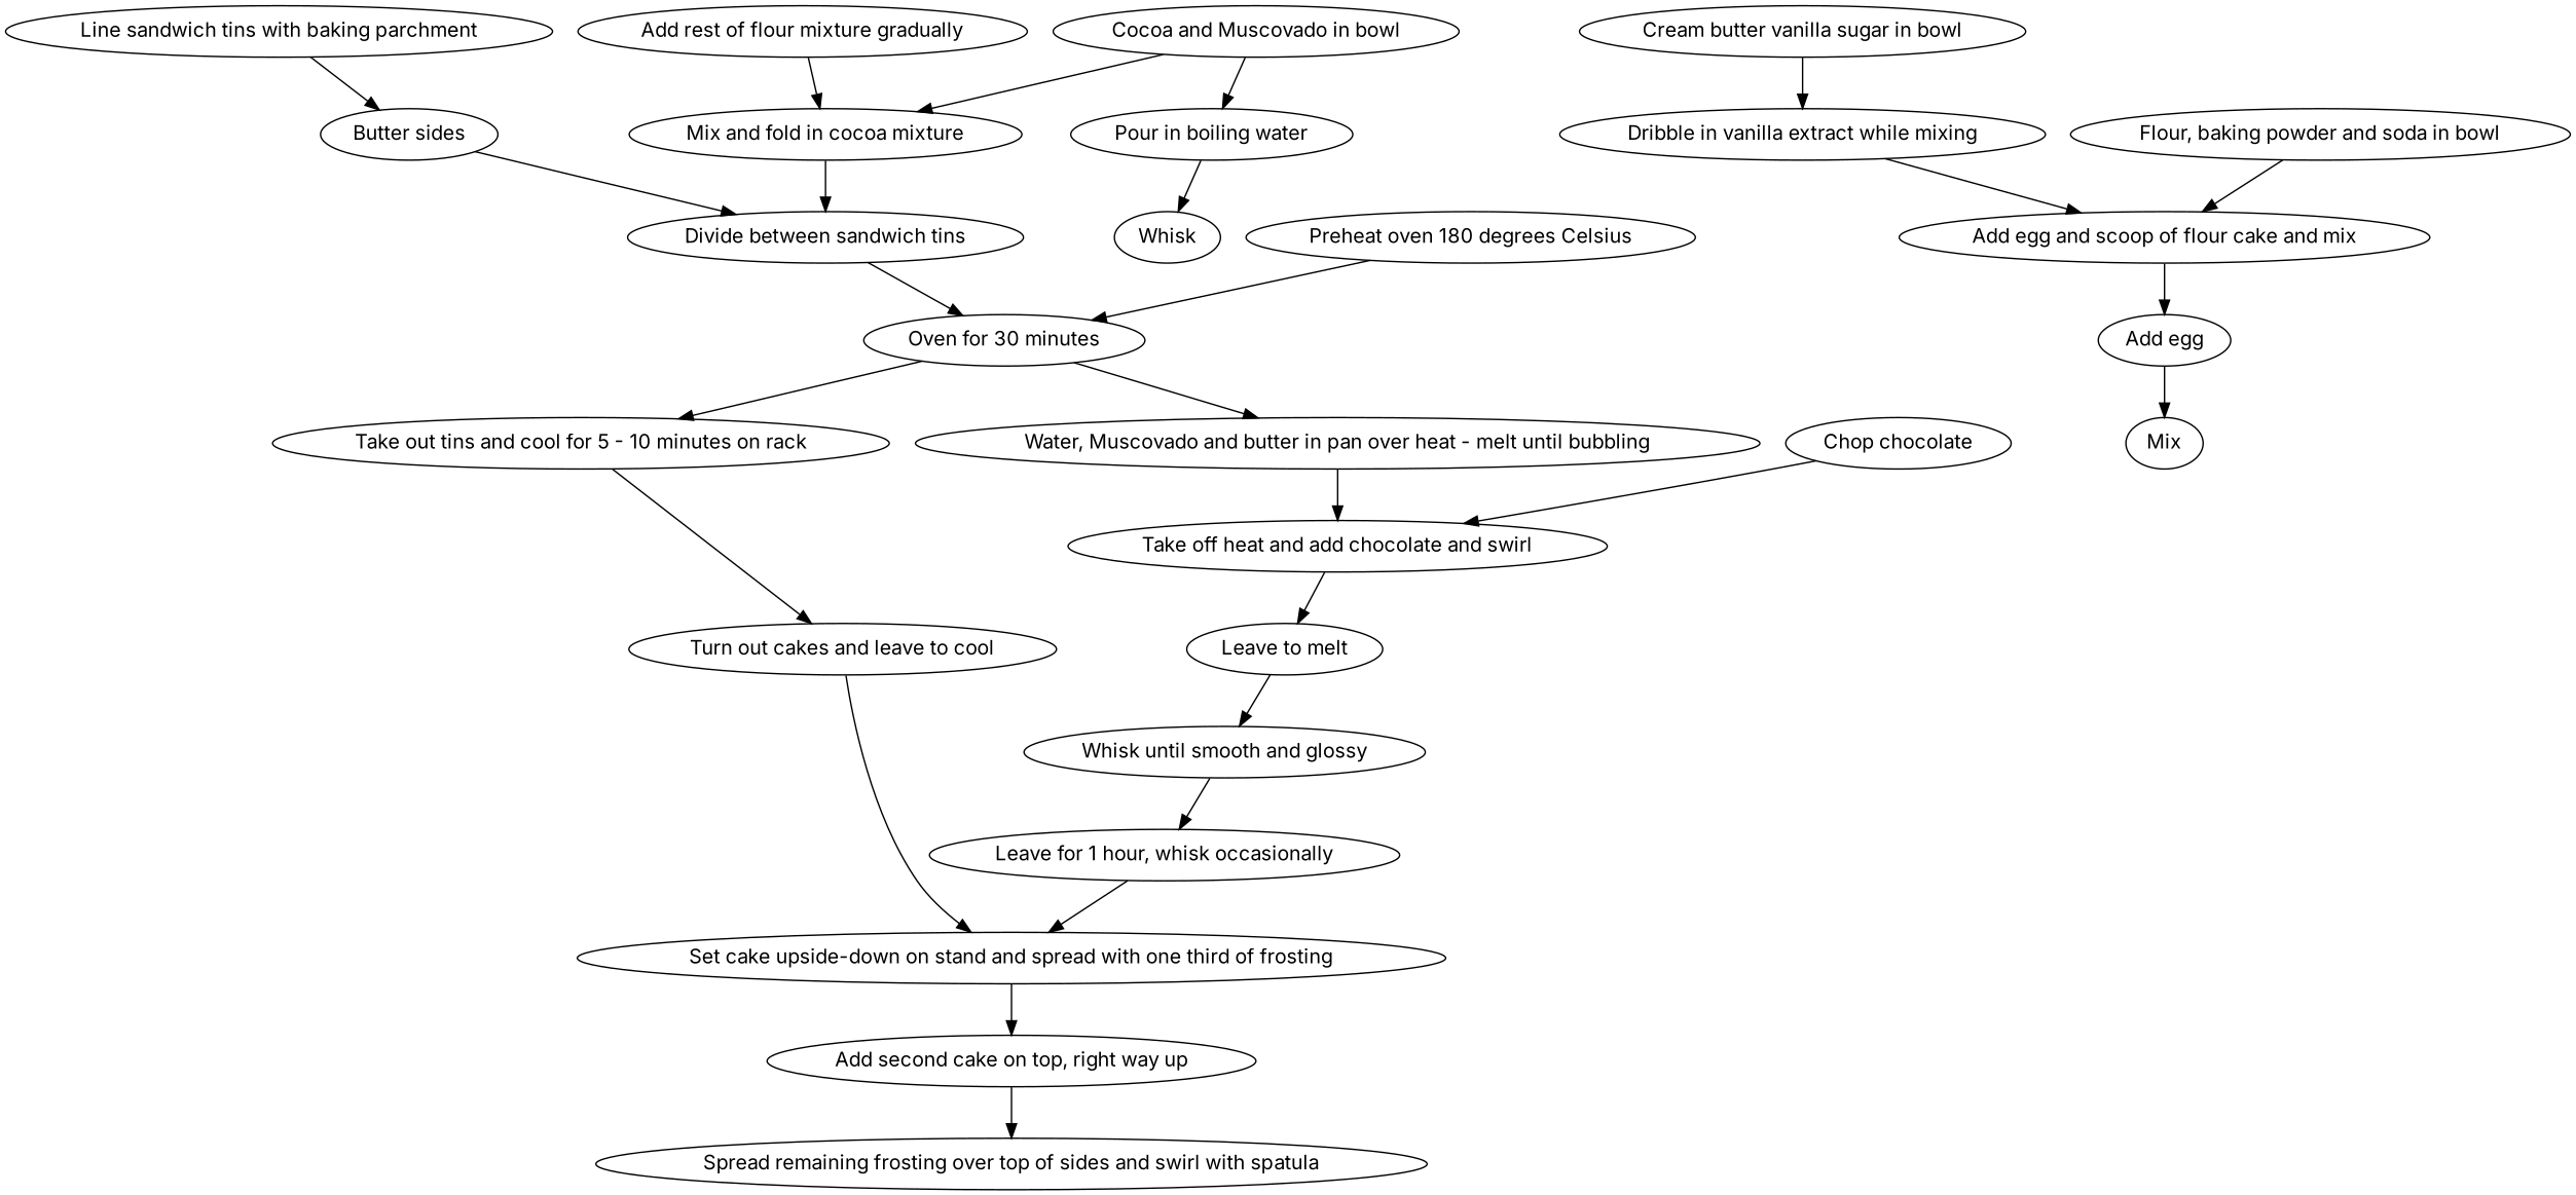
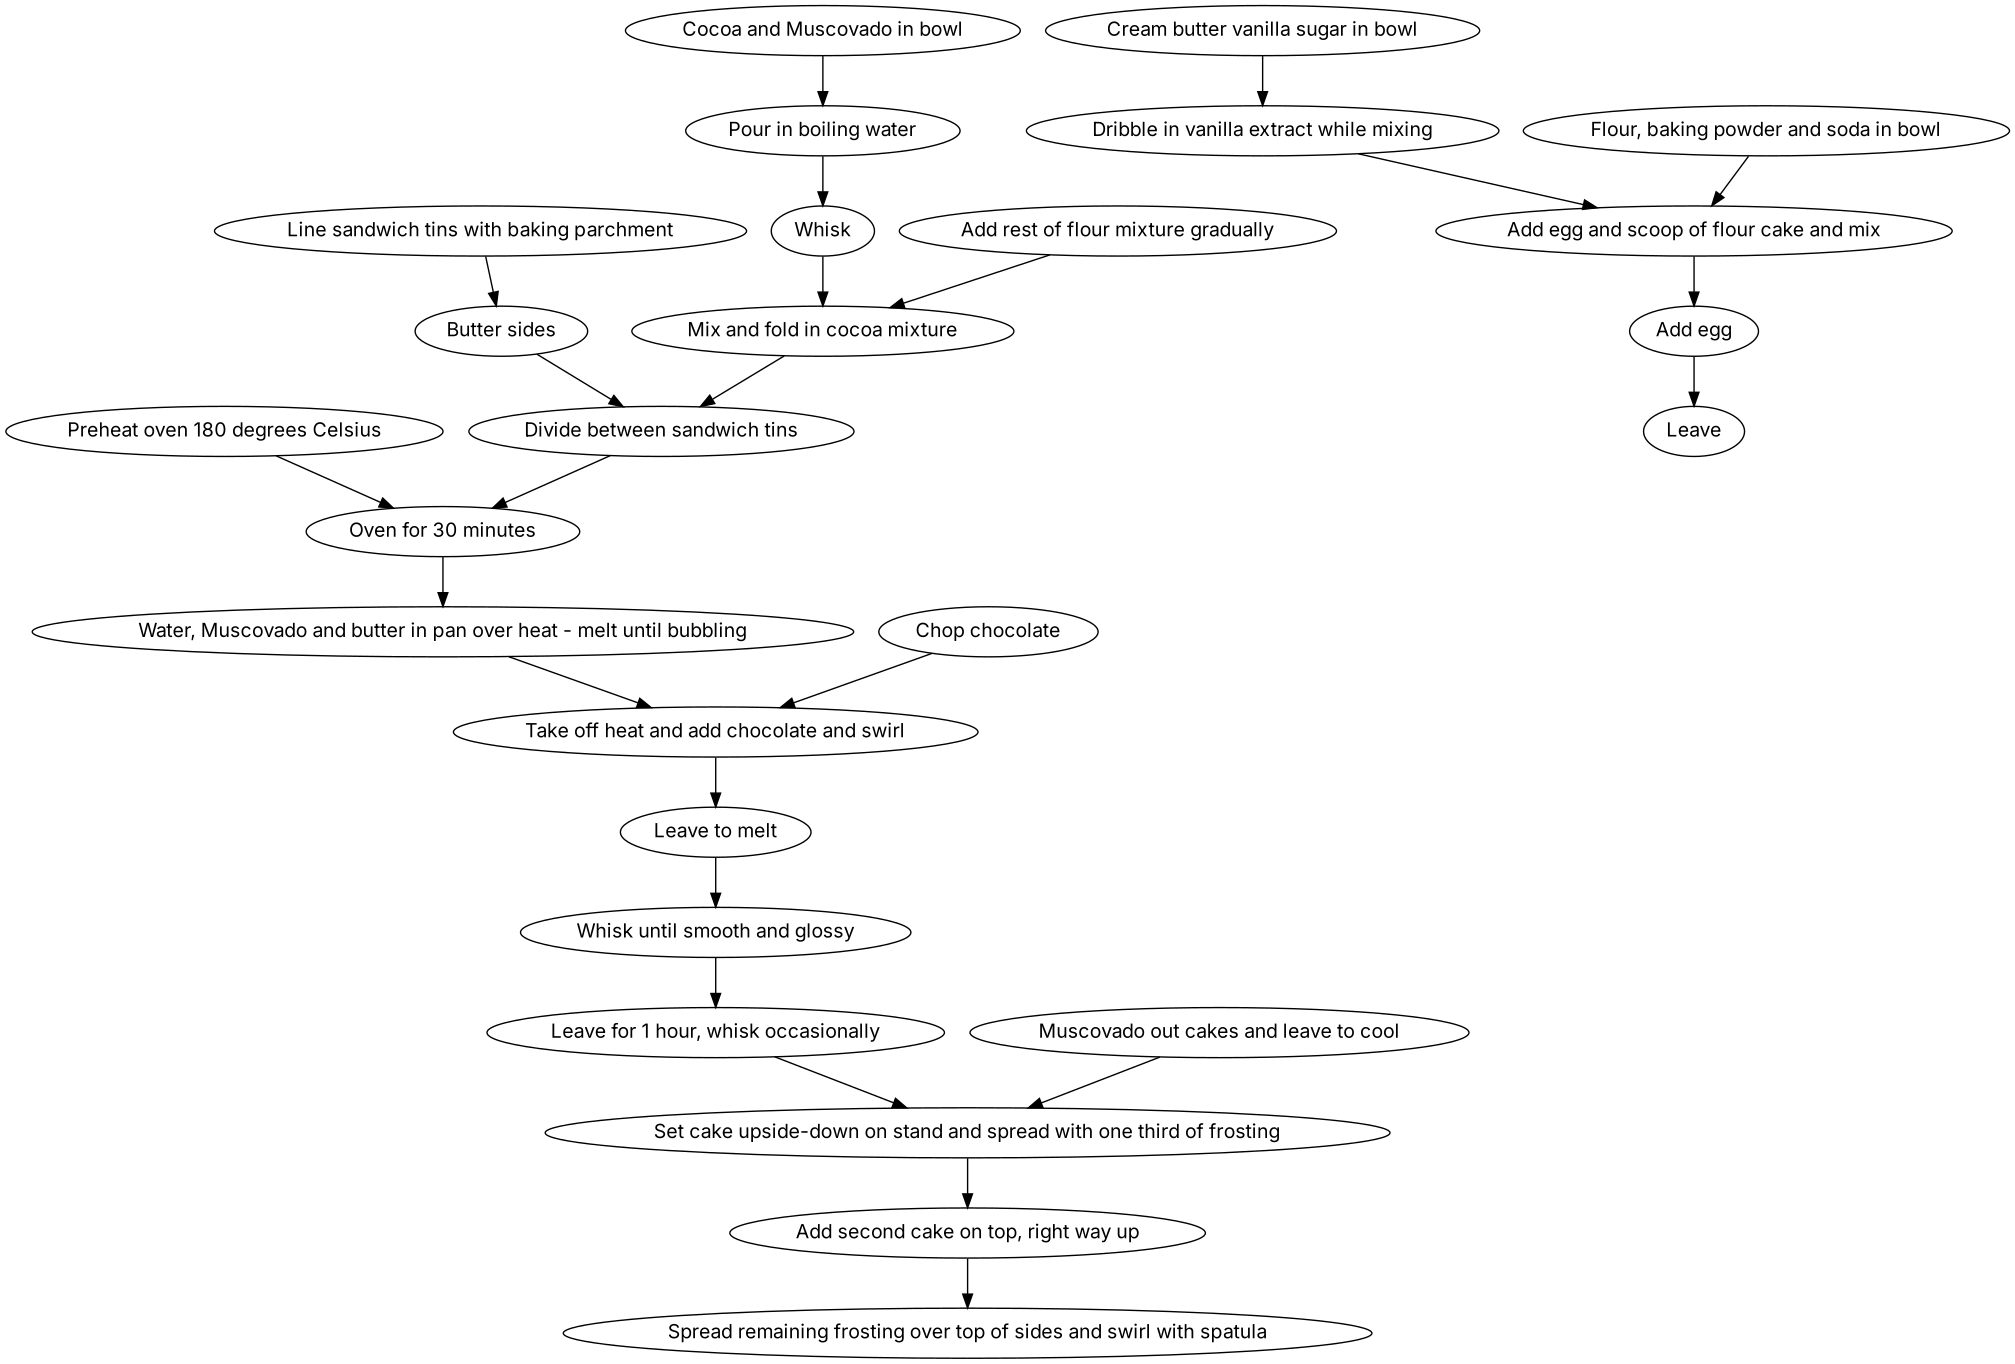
  digraph {
    fontname=Inter
    node [fontname=Inter]
    edge [fontname=Inter]
    n1 [label="Preheat oven 180 degrees Celsius"]
    n2 [label="Oven for 30 minutes"]
    n3 [label="Water, Muscovado and butter in pan over heat - melt until bubbling"]
-   n4 [label="Take out tins and cool for 5 - 10 minutes on rack"]
    n5 [label="Line sandwich tins with baking parchment"]
    n6 [label="Butter sides"]
    n7 [label="Divide between sandwich tins"]
    n8 [label="Cocoa and Muscovado in bowl"]
    n9 [label="Pour in boiling water"]
    n10 [label=Whisk]
    n11 [label="Cream butter vanilla sugar in bowl"]
    n12 [label="Dribble in vanilla extract while mixing"]
    n13 [label="Add egg and scoop of flour cake and mix"]
    n14 [label="Mix and fold in cocoa mixture"]
    n15 [label="Flour, baking powder and soda in bowl"]
    n16 [label="Add egg"]
    n17 [label="Add rest of flour mixture gradually"]
-   n18 [label=Mix]
+   n18 [label=Leave]
    n19 [label="Take off heat and add chocolate and swirl"]
-   n20 [label="Turn out cakes and leave to cool"]
+   n20 [label="Muscovado out cakes and leave to cool"]
    n21 [label="Chop chocolate"]
    n22 [label="Leave to melt"]
    n23 [label="Set cake upside-down on stand and spread with one third of frosting"]
    n24 [label="Whisk until smooth and glossy"]
    n25 [label="Add second cake on top, right way up"]
    n26 [label="Leave for 1 hour, whisk occasionally"]
    n27 [label="Spread remaining frosting over top of sides and swirl with spatula"]
    n1 -> n2
    n2 -> n3
-   n2 -> n4
    n3 -> n19
-   n4 -> n20
    n5 -> n6
    n6 -> n7
    n7 -> n2
    n8 -> n9
    n9 -> n10
-   n8 -> n14
+   n10 -> n14
    n11 -> n12
    n12 -> n13
    n13 -> n16
    n14 -> n7
    n15 -> n13
    n16 -> n18
    n17 -> n14
    n19 -> n22
    n20 -> n23
    n21 -> n19
    n22 -> n24
    n23 -> n25
    n24 -> n26
    n25 -> n27
    n26 -> n23
  }
